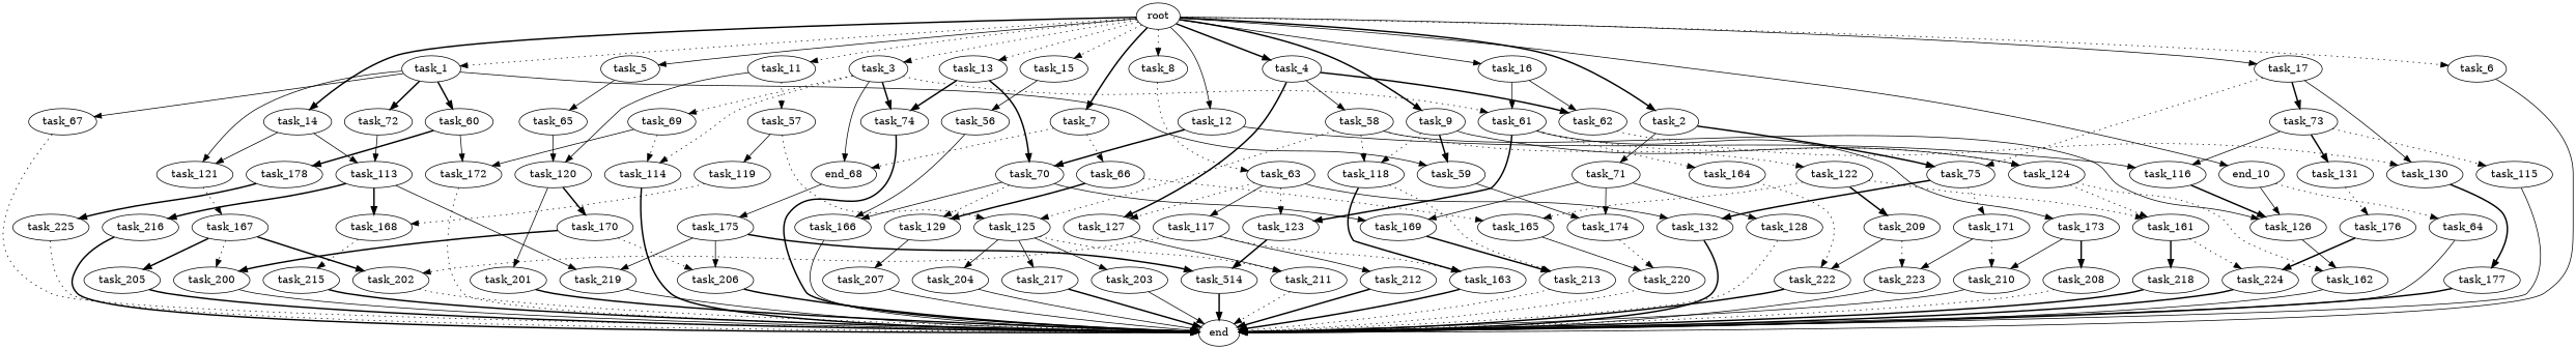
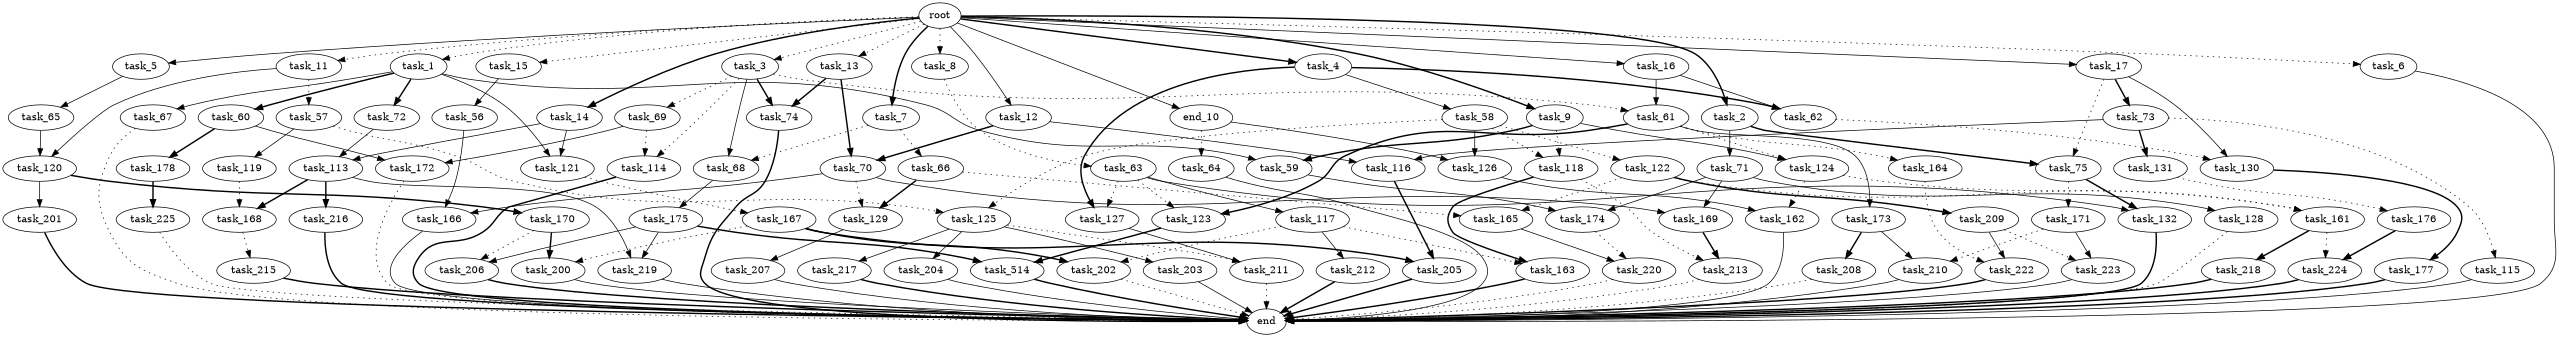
  digraph {
    edge [style=solid]
    task_116
    task_205
    end
    task_163
    task_15
    task_56
    task_166
    task_212
    task_169
    task_213
    task_207
    task_168
    task_215
    task_161
    task_218
    task_224
    task_173
    task_210
    task_208
    task_7
-   task_68 [label=end_68]
+   task_68
    task_66
    task_175
    task_129
    task_165
    task_128
    task_119
    task_75
    task_171
    task_132
    task_223
    n32 [label=task_514]
    task_176
    task_204
    task_117
    task_202
    task_9
    task_59
    task_118
    task_124
    task_174
    task_162
    task_211
    task_216
    task_131
    n46 [label=task_220]
    task_121
    task_167
    task_200
    task_164
    task_222
    task_217
    task_130
    task_177
    task_73
    task_115
    task_172
    task_65
    task_120
    task_201
    task_170
    task_63
    task_123
    task_127
    task_206
    task_219
    task_58
    task_125
    task_126
    task_122
    task_203
    task_209
    task_61
    task_64
    task_11
    task_57
    task_1
    task_60
    task_67
    task_72
    task_178
    task_113
    task_69
    task_114
    task_225
    task_62
    task_4
    n88 [label=end_10]
    task_70
    task_71
    task_14
    task_12
    task_13
    task_74
    task_3
    task_5
    task_6
    task_2
    task_17
    root
    task_8
    task_16
-   task_116 -> task_126 [style=bold]
+   task_116 -> task_205 [style=bold]
    task_205 -> end [style=bold]
    task_163 -> end [style=bold]
    task_15 -> task_56
    task_56 -> task_166
    task_166 -> end
    task_212 -> end [style=bold]
    task_169 -> task_213 [style=bold]
    task_213 -> end [style=dotted]
    task_207 -> end
    task_168 -> task_215 [style=dotted]
    task_215 -> end [style=bold]
    task_161 -> task_218 [style=bold]
    task_161 -> task_224 [style=dotted]
    task_218 -> end [style=bold]
    task_224 -> end [style=bold]
    task_173 -> task_210
    task_173 -> task_208 [style=bold]
    task_210 -> end
    task_208 -> end [style=dotted]
    task_7 -> task_68 [style=dotted]
    task_7 -> task_66 [style=dotted]
    task_68 -> task_175
    task_66 -> task_129 [style=bold]
    task_66 -> task_165 [style=dotted]
    task_175 -> n32 [style=bold]
    task_175 -> task_206
    task_175 -> task_219
    task_129 -> task_207
    task_165 -> n46
    task_128 -> end [style=dotted]
    task_119 -> task_168 [style=dotted]
    task_75 -> task_171 [style=dotted]
    task_75 -> task_132 [style=bold]
    task_171 -> task_210 [style=dotted]
    task_171 -> task_223
    task_132 -> end [style=bold]
    task_223 -> end
    n32 -> end [style=bold]
    task_176 -> task_224 [style=bold]
    task_204 -> end
    task_117 -> task_163 [style=dotted]
    task_117 -> task_212
    task_117 -> task_202 [style=dotted]
    task_202 -> end [style=dotted]
    task_9 -> task_59 [style=bold]
    task_9 -> task_118 [style=dotted]
    task_9 -> task_124
    task_59 -> task_174
    task_118 -> task_163 [style=bold]
    task_118 -> task_213 [style=dotted]
    task_124 -> task_161 [style=dotted]
    task_124 -> task_162 [style=dotted]
    task_174 -> n46 [style=dotted]
    task_162 -> end
    task_211 -> end [style=dotted]
    task_216 -> end [style=bold]
    task_131 -> task_176 [style=dotted]
    n46 -> end [style=dotted]
    task_121 -> task_167 [style=dotted]
    task_167 -> task_205 [style=bold]
    task_167 -> task_202 [style=bold]
    task_167 -> task_200 [style=dotted]
    task_200 -> end
    task_164 -> task_222 [style=dotted]
    task_222 -> end [style=bold]
    task_217 -> end [style=bold]
    task_130 -> task_177 [style=bold]
    task_177 -> end [style=bold]
    task_73 -> task_116
    task_73 -> task_131 [style=bold]
    task_73 -> task_115 [style=dotted]
    task_115 -> end
    task_172 -> end [style=dotted]
    task_65 -> task_120
    task_120 -> task_201
    task_120 -> task_170 [style=bold]
    task_201 -> end [style=bold]
    task_170 -> task_200 [style=bold]
    task_170 -> task_206 [style=dotted]
    task_63 -> task_132
    task_63 -> task_117
    task_63 -> task_123 [style=dotted]
    task_63 -> task_127 [style=dotted]
    task_123 -> n32 [style=bold]
    task_127 -> task_211
    task_206 -> end [style=bold]
    task_219 -> end
    task_58 -> task_118 [style=dotted]
    task_58 -> task_125 [style=dotted]
    task_58 -> task_126
    task_58 -> task_122 [style=dotted]
    task_125 -> task_204
    task_125 -> task_211 [style=dotted]
    task_125 -> task_217
    task_125 -> task_203
    task_126 -> task_162
    task_122 -> task_161 [style=dotted]
    task_122 -> task_165 [style=dotted]
    task_122 -> task_209 [style=bold]
    task_203 -> end
    task_209 -> task_223 [style=dotted]
    task_209 -> task_222
    task_61 -> task_173
    task_61 -> task_124 [style=dotted]
    task_61 -> task_164 [style=dotted]
    task_61 -> task_123 [style=bold]
    task_64 -> end
    task_11 -> task_120
    task_11 -> task_57 [style=dotted]
    task_57 -> task_119
    task_57 -> task_125 [style=dotted]
    task_1 -> task_59
    task_1 -> task_121
    task_1 -> task_60 [style=bold]
    task_1 -> task_67
    task_1 -> task_72 [style=bold]
    task_60 -> task_172
    task_60 -> task_178 [style=bold]
    task_67 -> end [style=dotted]
    task_72 -> task_113
    task_178 -> task_225 [style=bold]
    task_113 -> task_168 [style=bold]
    task_113 -> task_216 [style=bold]
    task_113 -> task_219
    task_69 -> task_172
    task_69 -> task_114 [style=dotted]
    task_114 -> end [style=bold]
    task_225 -> end [style=dotted]
    task_62 -> task_130 [style=dotted]
    task_4 -> task_127 [style=bold]
    task_4 -> task_58
    task_4 -> task_62 [style=bold]
    n88 -> task_126
    n88 -> task_64 [style=dotted]
    task_70 -> task_166
    task_70 -> task_169
    task_70 -> task_129 [style=dotted]
    task_71 -> task_169
    task_71 -> task_128
    task_71 -> task_174
    task_14 -> task_121
    task_14 -> task_113
    task_12 -> task_116
    task_12 -> task_70 [style=bold]
    task_13 -> task_70 [style=bold]
    task_13 -> task_74 [style=bold]
    task_74 -> end [style=bold]
    task_3 -> task_68
    task_3 -> task_61 [style=dotted]
    task_3 -> task_69 [style=dotted]
    task_3 -> task_114 [style=dotted]
    task_3 -> task_74 [style=bold]
    task_5 -> task_65
    task_6 -> end
    task_2 -> task_75 [style=bold]
    task_2 -> task_71
    task_17 -> task_75 [style=dotted]
    task_17 -> task_130
    task_17 -> task_73 [style=bold]
    root -> task_15 [style=dotted]
    root -> task_7 [style=bold]
    root -> task_9 [style=bold]
    root -> task_11 [style=dotted]
    root -> task_1 [style=dotted]
    root -> task_4 [style=bold]
    root -> n88
    root -> task_14 [style=bold]
    root -> task_12
    root -> task_13 [style=dotted]
    root -> task_3 [style=dotted]
    root -> task_5
    root -> task_6 [style=dotted]
    root -> task_2 [style=bold]
    root -> task_17
    root -> task_8 [style=dotted]
    root -> task_16
    task_8 -> task_63 [style=dotted]
    task_16 -> task_61
    task_16 -> task_62
  }
